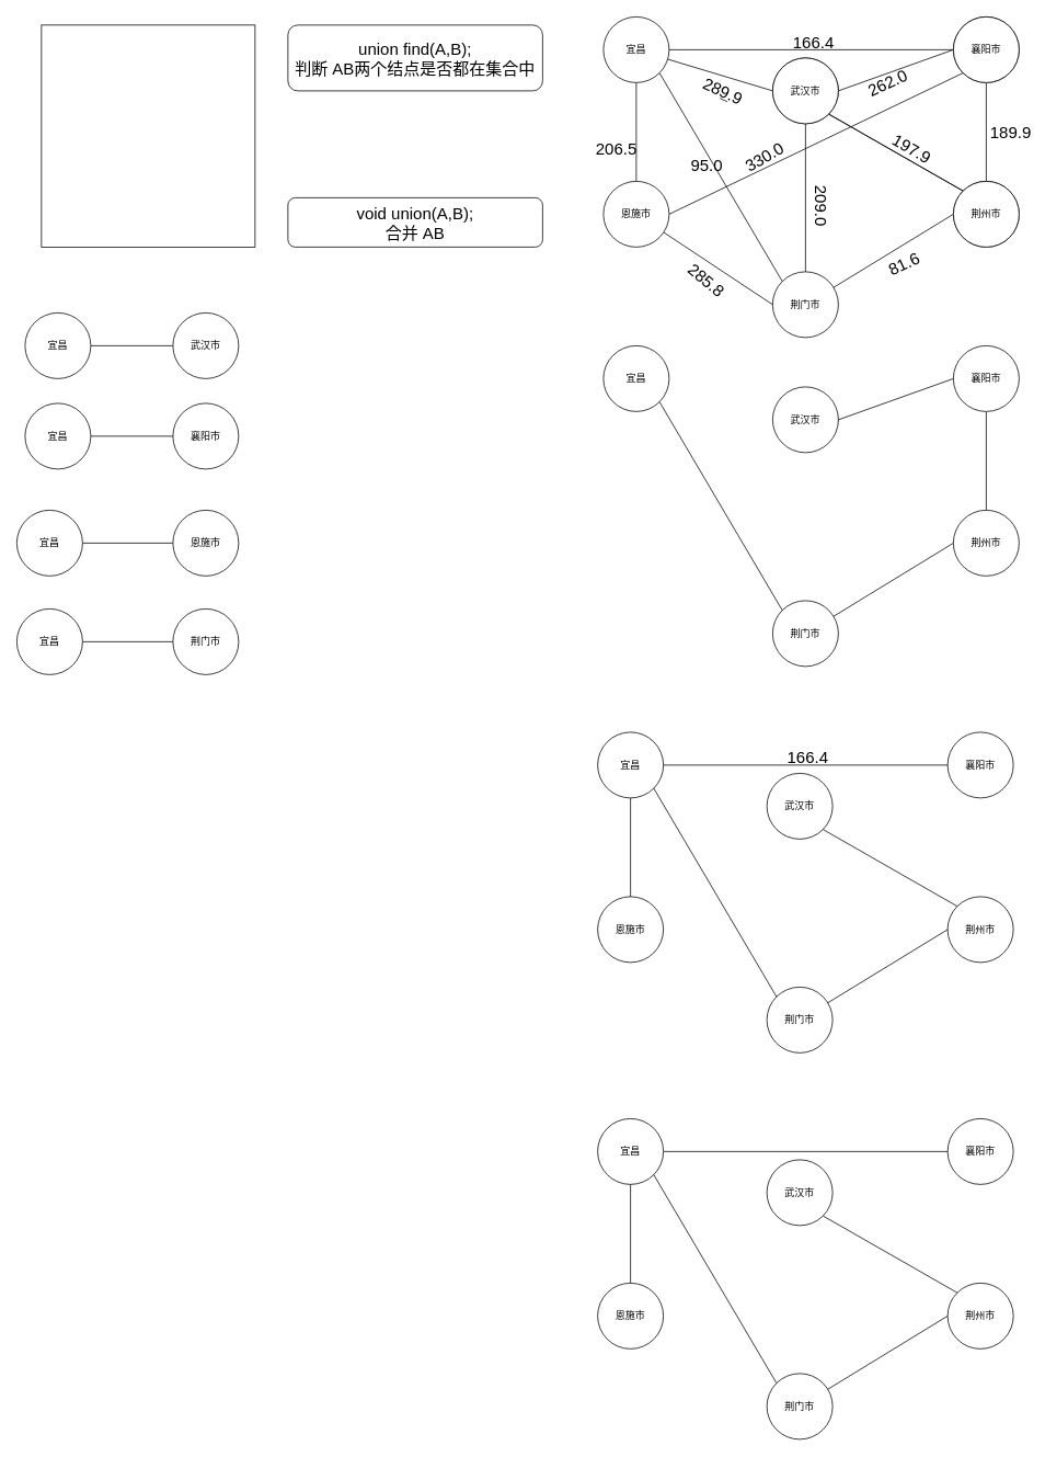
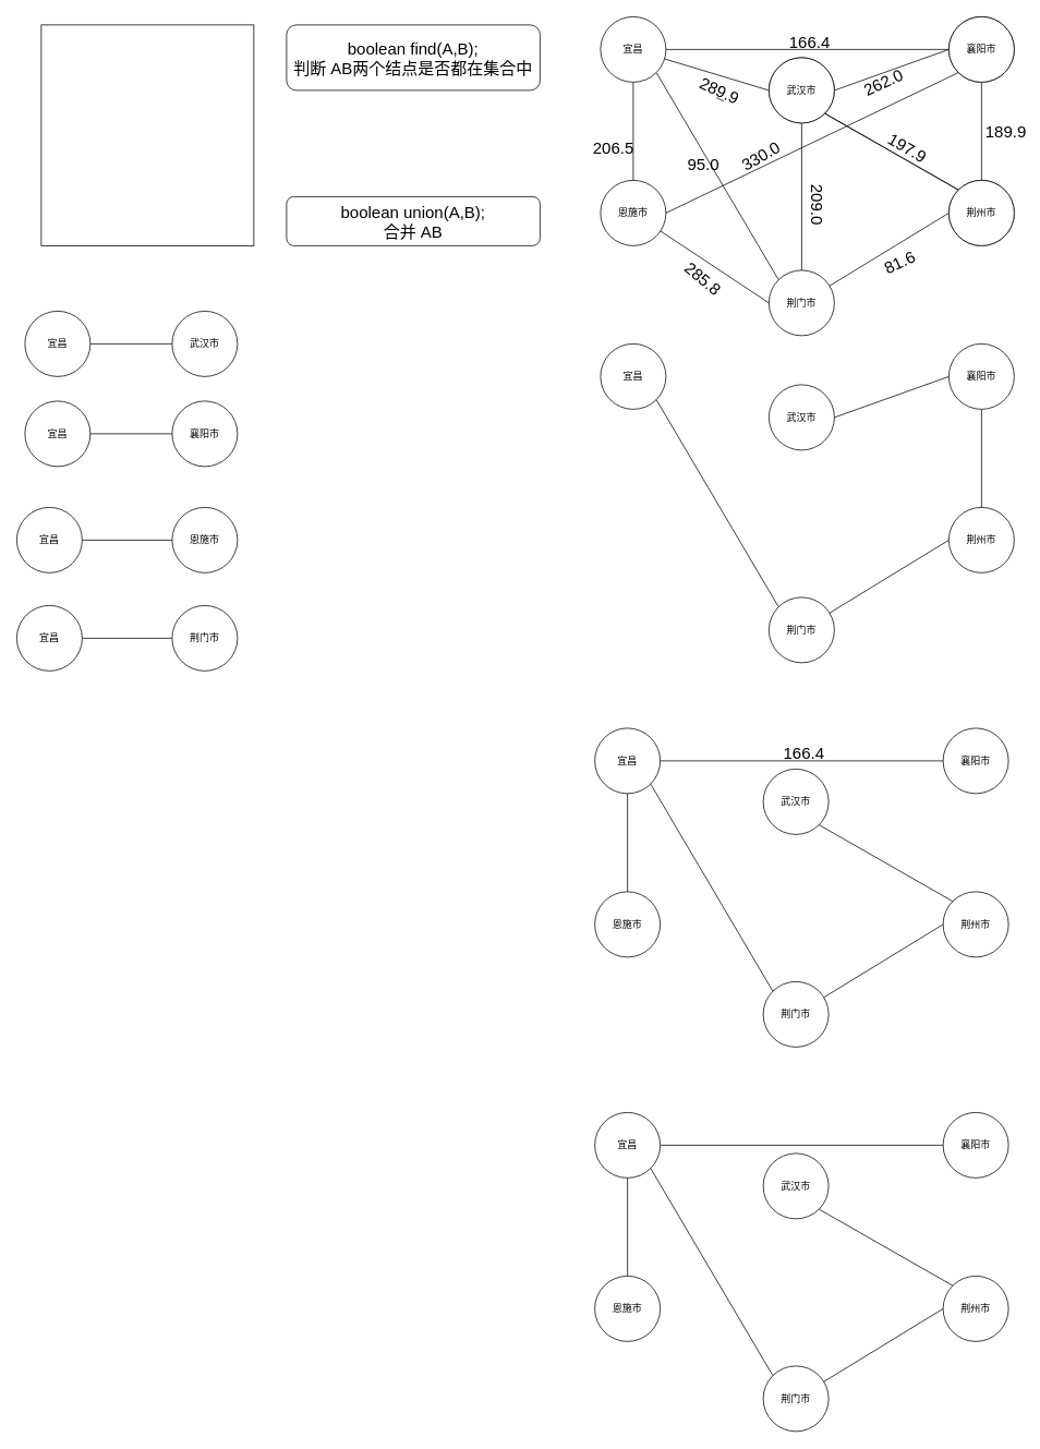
  <mxCell id="0" />
  <mxCell id="1" parent="0" />
  <mxCell id="2" value="" style="rounded=0;whiteSpace=wrap;html=1;" vertex="1" parent="1"><mxGeometry x="50" y="30" width="260" height="270" as="geometry" /></mxCell>
  <mxCell id="3" style="rounded=0;orthogonalLoop=1;jettySize=auto;html=1;entryX=0;entryY=0.5;entryDx=0;entryDy=0;endArrow=none;endFill=0;exitX=1;exitY=0.5;exitDx=0;exitDy=0;" edge="1" parent="1" source="5" target="8"><mxGeometry relative="1" as="geometry" /></mxCell>
  <mxCell id="4" style="rounded=0;orthogonalLoop=1;jettySize=auto;html=1;exitX=1;exitY=1;exitDx=0;exitDy=0;entryX=0;entryY=0;entryDx=0;entryDy=0;endArrow=none;endFill=0;" edge="1" parent="1" source="5" target="11"><mxGeometry relative="1" as="geometry" /></mxCell>
  <mxCell id="5" value="武汉市" style="ellipse;whiteSpace=wrap;html=1;aspect=fixed;" vertex="1" parent="1"><mxGeometry x="940" y="70" width="80" height="80" as="geometry" /></mxCell>
  <mxCell id="6" style="rounded=0;orthogonalLoop=1;jettySize=auto;html=1;endArrow=none;endFill=0;" edge="1" parent="1" source="8" target="11"><mxGeometry relative="1" as="geometry" /></mxCell>
  <mxCell id="7" style="edgeStyle=none;orthogonalLoop=1;jettySize=auto;html=1;exitX=0;exitY=1;exitDx=0;exitDy=0;entryX=1;entryY=0.5;entryDx=0;entryDy=0;endArrow=none;endFill=0;" edge="1" parent="1" source="8" target="10"><mxGeometry relative="1" as="geometry" /></mxCell>
  <mxCell id="8" value="襄阳市" style="ellipse;whiteSpace=wrap;html=1;aspect=fixed;" vertex="1" parent="1"><mxGeometry x="1160" y="20" width="80" height="80" as="geometry" /></mxCell>
  <mxCell id="9" style="rounded=0;orthogonalLoop=1;jettySize=auto;html=1;entryX=0;entryY=0.5;entryDx=0;entryDy=0;endArrow=none;endFill=0;" edge="1" parent="1" source="10" target="14"><mxGeometry relative="1" as="geometry" /></mxCell>
  <mxCell id="10" value="恩施市" style="ellipse;whiteSpace=wrap;html=1;aspect=fixed;" vertex="1" parent="1"><mxGeometry x="734" y="220" width="80" height="80" as="geometry" /></mxCell>
  <mxCell id="11" value="荆州市" style="ellipse;whiteSpace=wrap;html=1;aspect=fixed;" vertex="1" parent="1"><mxGeometry x="1160" y="220" width="80" height="80" as="geometry" /></mxCell>
  <mxCell id="12" style="rounded=0;orthogonalLoop=1;jettySize=auto;html=1;entryX=0;entryY=0.5;entryDx=0;entryDy=0;endArrow=none;endFill=0;" edge="1" parent="1" source="14" target="11"><mxGeometry relative="1" as="geometry" /></mxCell>
  <mxCell id="13" style="edgeStyle=none;orthogonalLoop=1;jettySize=auto;html=1;endArrow=none;endFill=0;" edge="1" parent="1" source="14" target="5"><mxGeometry relative="1" as="geometry" /></mxCell>
  <mxCell id="14" value="荆门市" style="ellipse;whiteSpace=wrap;html=1;aspect=fixed;" vertex="1" parent="1"><mxGeometry x="940" y="330" width="80" height="80" as="geometry" /></mxCell>
  <mxCell id="15" style="rounded=0;orthogonalLoop=1;jettySize=auto;html=1;entryX=0;entryY=0.5;entryDx=0;entryDy=0;endArrow=none;endFill=0;" edge="1" parent="1" source="18" target="5"><mxGeometry relative="1" as="geometry" /></mxCell>
  <mxCell id="16" style="rounded=0;orthogonalLoop=1;jettySize=auto;html=1;endArrow=none;endFill=0;" edge="1" parent="1" source="18" target="10"><mxGeometry relative="1" as="geometry" /></mxCell>
  <mxCell id="17" style="edgeStyle=none;rounded=0;orthogonalLoop=1;jettySize=auto;html=1;exitX=1;exitY=1;exitDx=0;exitDy=0;entryX=0;entryY=0;entryDx=0;entryDy=0;endArrow=none;endFill=0;" edge="1" parent="1" source="18" target="14"><mxGeometry relative="1" as="geometry" /></mxCell>
  <mxCell id="18" value="宜昌" style="ellipse;whiteSpace=wrap;html=1;aspect=fixed;" vertex="1" parent="1"><mxGeometry x="734" y="20" width="80" height="80" as="geometry" /></mxCell>
- <mxCell id="19" value="union find(A,B);&lt;br&gt;判断 AB两个结点是否都在集合中" style="rounded=1;whiteSpace=wrap;html=1;fontSize=20;" vertex="1" parent="1"><mxGeometry x="350" y="30" width="310" height="80" as="geometry" /></mxCell>
- <mxCell id="20" value="void union(A,B);&lt;br&gt;合并 AB" style="rounded=1;whiteSpace=wrap;html=1;fontSize=20;" vertex="1" parent="1"><mxGeometry x="350" y="240" width="310" height="60" as="geometry" /></mxCell>
+ <mxCell id="19" value="boolean find(A,B);&lt;br&gt;判断 AB两个结点是否都在集合中" style="rounded=1;whiteSpace=wrap;html=1;fontSize=20;" vertex="1" parent="1"><mxGeometry x="350" y="30" width="310" height="80" as="geometry" /></mxCell>
+ <mxCell id="20" value="boolean union(A,B);&lt;br&gt;合并 AB" style="rounded=1;whiteSpace=wrap;html=1;fontSize=20;" vertex="1" parent="1"><mxGeometry x="350" y="240" width="310" height="60" as="geometry" /></mxCell>
  <mxCell id="21" value="289.9" style="text;html=1;strokeColor=none;fillColor=none;align=center;verticalAlign=middle;whiteSpace=wrap;rounded=0;fontSize=20;rotation=25;" vertex="1" parent="1"><mxGeometry x="860" y="100" width="40" height="20" as="geometry" /></mxCell>
  <mxCell id="22" style="edgeStyle=none;orthogonalLoop=1;jettySize=auto;html=1;exitX=0.5;exitY=1;exitDx=0;exitDy=0;entryX=0.75;entryY=1;entryDx=0;entryDy=0;fontSize=20;endArrow=none;endFill=0;" edge="1" parent="1" source="21" target="21"><mxGeometry relative="1" as="geometry" /></mxCell>
  <mxCell id="23" value="262.0" style="text;html=1;strokeColor=none;fillColor=none;align=center;verticalAlign=middle;whiteSpace=wrap;rounded=0;fontSize=20;rotation=-25;" vertex="1" parent="1"><mxGeometry x="1060" y="90" width="40" height="20" as="geometry" /></mxCell>
  <mxCell id="24" value="81.6" style="text;html=1;strokeColor=none;fillColor=none;align=center;verticalAlign=middle;whiteSpace=wrap;rounded=0;fontSize=20;rotation=-25;" vertex="1" parent="1"><mxGeometry x="1080" y="310" width="40" height="20" as="geometry" /></mxCell>
  <mxCell id="25" value="189.9" style="text;html=1;strokeColor=none;fillColor=none;align=center;verticalAlign=middle;whiteSpace=wrap;rounded=0;fontSize=20;rotation=0;" vertex="1" parent="1"><mxGeometry x="1210" y="150" width="40" height="20" as="geometry" /></mxCell>
  <mxCell id="26" value="330.0" style="text;html=1;strokeColor=none;fillColor=none;align=center;verticalAlign=middle;whiteSpace=wrap;rounded=0;fontSize=20;rotation=-30;" vertex="1" parent="1"><mxGeometry x="910" y="180" width="40" height="20" as="geometry" /></mxCell>
  <mxCell id="27" value="197.9" style="text;html=1;strokeColor=none;fillColor=none;align=center;verticalAlign=middle;whiteSpace=wrap;rounded=0;fontSize=20;rotation=30;" vertex="1" parent="1"><mxGeometry x="1090" y="170" width="40" height="20" as="geometry" /></mxCell>
  <mxCell id="28" value="206.5" style="text;html=1;strokeColor=none;fillColor=none;align=center;verticalAlign=middle;whiteSpace=wrap;rounded=0;fontSize=20;rotation=0;" vertex="1" parent="1"><mxGeometry x="730" y="170" width="40" height="20" as="geometry" /></mxCell>
  <mxCell id="29" value="285.8" style="text;html=1;strokeColor=none;fillColor=none;align=center;verticalAlign=middle;whiteSpace=wrap;rounded=0;fontSize=20;rotation=40;" vertex="1" parent="1"><mxGeometry x="840" y="330" width="40" height="20" as="geometry" /></mxCell>
  <mxCell id="30" value="209.0" style="text;html=1;strokeColor=none;fillColor=none;align=center;verticalAlign=middle;whiteSpace=wrap;rounded=0;fontSize=20;rotation=90;" vertex="1" parent="1"><mxGeometry x="980" y="240" width="40" height="20" as="geometry" /></mxCell>
  <mxCell id="31" value="" style="group" vertex="1" connectable="0" parent="1"><mxGeometry x="970" y="40" width="270" height="60" as="geometry" /></mxCell>
  <mxCell id="32" value="" style="group" vertex="1" connectable="0" parent="31"><mxGeometry y="-10" width="270" height="70" as="geometry" /></mxCell>
  <mxCell id="33" style="edgeStyle=none;orthogonalLoop=1;jettySize=auto;html=1;endArrow=none;endFill=0;" edge="1" parent="32" source="18" target="8"><mxGeometry relative="1" as="geometry" /></mxCell>
  <mxCell id="34" value="166.4" style="text;html=1;strokeColor=none;fillColor=none;align=center;verticalAlign=middle;whiteSpace=wrap;rounded=0;fontSize=20;rotation=0;" vertex="1" parent="32"><mxGeometry y="10" width="40" height="20" as="geometry" /></mxCell>
  <mxCell id="35" value="襄阳市" style="ellipse;whiteSpace=wrap;html=1;aspect=fixed;" vertex="1" parent="32"><mxGeometry x="190" y="-10" width="80" height="80" as="geometry" /></mxCell>
  <mxCell id="36" value="宜昌" style="ellipse;whiteSpace=wrap;html=1;aspect=fixed;" vertex="1" parent="1"><mxGeometry x="30" y="380" width="80" height="80" as="geometry" /></mxCell>
  <mxCell id="37" style="rounded=0;orthogonalLoop=1;jettySize=auto;html=1;entryX=0;entryY=0.5;entryDx=0;entryDy=0;endArrow=none;endFill=0;" edge="1" source="36" target="38" parent="1"><mxGeometry relative="1" as="geometry" /></mxCell>
  <mxCell id="38" value="武汉市" style="ellipse;whiteSpace=wrap;html=1;aspect=fixed;" vertex="1" parent="1"><mxGeometry x="210" y="380" width="80" height="80" as="geometry" /></mxCell>
  <mxCell id="39" style="edgeStyle=none;orthogonalLoop=1;jettySize=auto;html=1;endArrow=none;endFill=0;" edge="1" source="40" target="41" parent="1"><mxGeometry relative="1" as="geometry" /></mxCell>
  <mxCell id="40" value="宜昌" style="ellipse;whiteSpace=wrap;html=1;aspect=fixed;" vertex="1" parent="1"><mxGeometry x="30" y="490" width="80" height="80" as="geometry" /></mxCell>
  <mxCell id="41" value="襄阳市" style="ellipse;whiteSpace=wrap;html=1;aspect=fixed;" vertex="1" parent="1"><mxGeometry x="210" y="490" width="80" height="80" as="geometry" /></mxCell>
  <mxCell id="42" style="rounded=0;orthogonalLoop=1;jettySize=auto;html=1;endArrow=none;endFill=0;" edge="1" source="43" target="44" parent="1"><mxGeometry relative="1" as="geometry" /></mxCell>
  <mxCell id="43" value="宜昌" style="ellipse;whiteSpace=wrap;html=1;aspect=fixed;" vertex="1" parent="1"><mxGeometry x="20" y="620" width="80" height="80" as="geometry" /></mxCell>
  <mxCell id="44" value="恩施市" style="ellipse;whiteSpace=wrap;html=1;aspect=fixed;" vertex="1" parent="1"><mxGeometry x="210" y="620" width="80" height="80" as="geometry" /></mxCell>
  <mxCell id="45" style="edgeStyle=none;rounded=0;orthogonalLoop=1;jettySize=auto;html=1;exitX=1;exitY=0.5;exitDx=0;exitDy=0;entryX=0;entryY=0.5;entryDx=0;entryDy=0;endArrow=none;endFill=0;" edge="1" source="47" target="46" parent="1"><mxGeometry relative="1" as="geometry" /></mxCell>
  <mxCell id="46" value="荆门市" style="ellipse;whiteSpace=wrap;html=1;aspect=fixed;" vertex="1" parent="1"><mxGeometry x="210" y="740" width="80" height="80" as="geometry" /></mxCell>
  <mxCell id="47" value="宜昌" style="ellipse;whiteSpace=wrap;html=1;aspect=fixed;" vertex="1" parent="1"><mxGeometry x="20" y="740" width="80" height="80" as="geometry" /></mxCell>
  <mxCell id="48" value="95.0" style="text;html=1;strokeColor=none;fillColor=none;align=center;verticalAlign=middle;whiteSpace=wrap;rounded=0;fontSize=20;rotation=0;" vertex="1" parent="1"><mxGeometry x="840" y="190" width="40" height="20" as="geometry" /></mxCell>
  <mxCell id="49" style="edgeStyle=none;rounded=0;orthogonalLoop=1;jettySize=auto;html=1;exitX=1;exitY=1;exitDx=0;exitDy=0;entryX=0;entryY=0;entryDx=0;entryDy=0;endArrow=none;endFill=0;" edge="1" source="50" target="51" parent="1"><mxGeometry relative="1" as="geometry" /></mxCell>
  <mxCell id="50" value="宜昌" style="ellipse;whiteSpace=wrap;html=1;aspect=fixed;" vertex="1" parent="1"><mxGeometry x="734" y="420" width="80" height="80" as="geometry" /></mxCell>
  <mxCell id="51" value="荆门市" style="ellipse;whiteSpace=wrap;html=1;aspect=fixed;" vertex="1" parent="1"><mxGeometry x="940" y="730" width="80" height="80" as="geometry" /></mxCell>
  <mxCell id="52" style="rounded=0;orthogonalLoop=1;jettySize=auto;html=1;entryX=0;entryY=0.5;entryDx=0;entryDy=0;endArrow=none;endFill=0;" edge="1" source="51" target="53" parent="1"><mxGeometry relative="1" as="geometry" /></mxCell>
  <mxCell id="53" value="荆州市" style="ellipse;whiteSpace=wrap;html=1;aspect=fixed;" vertex="1" parent="1"><mxGeometry x="1160" y="620" width="80" height="80" as="geometry" /></mxCell>
  <mxCell id="54" style="rounded=0;orthogonalLoop=1;jettySize=auto;html=1;endArrow=none;endFill=0;" edge="1" source="55" target="53" parent="1"><mxGeometry relative="1" as="geometry" /></mxCell>
  <mxCell id="55" value="襄阳市" style="ellipse;whiteSpace=wrap;html=1;aspect=fixed;" vertex="1" parent="1"><mxGeometry x="1160" y="420" width="80" height="80" as="geometry" /></mxCell>
  <mxCell id="56" value="武汉市" style="ellipse;whiteSpace=wrap;html=1;aspect=fixed;" vertex="1" parent="1"><mxGeometry x="940" y="470" width="80" height="80" as="geometry" /></mxCell>
  <mxCell id="57" style="rounded=0;orthogonalLoop=1;jettySize=auto;html=1;entryX=0;entryY=0.5;entryDx=0;entryDy=0;endArrow=none;endFill=0;exitX=1;exitY=0.5;exitDx=0;exitDy=0;" edge="1" source="56" target="55" parent="1"><mxGeometry relative="1" as="geometry" /></mxCell>
  <mxCell id="58" value="武汉市" style="ellipse;whiteSpace=wrap;html=1;aspect=fixed;" vertex="1" parent="1"><mxGeometry x="940" y="70" width="80" height="80" as="geometry" /></mxCell>
  <mxCell id="59" style="rounded=0;orthogonalLoop=1;jettySize=auto;html=1;exitX=1;exitY=1;exitDx=0;exitDy=0;entryX=0;entryY=0;entryDx=0;entryDy=0;endArrow=none;endFill=0;" edge="1" source="58" target="60" parent="1"><mxGeometry relative="1" as="geometry" /></mxCell>
  <mxCell id="60" value="荆州市" style="ellipse;whiteSpace=wrap;html=1;aspect=fixed;" vertex="1" parent="1"><mxGeometry x="1160" y="220" width="80" height="80" as="geometry" /></mxCell>
  <mxCell id="61" value="武汉市" style="ellipse;whiteSpace=wrap;html=1;aspect=fixed;" vertex="1" parent="1"><mxGeometry x="933" y="940" width="80" height="80" as="geometry" /></mxCell>
  <mxCell id="62" style="rounded=0;orthogonalLoop=1;jettySize=auto;html=1;exitX=1;exitY=1;exitDx=0;exitDy=0;entryX=0;entryY=0;entryDx=0;entryDy=0;endArrow=none;endFill=0;" edge="1" source="61" target="63" parent="1"><mxGeometry relative="1" as="geometry" /></mxCell>
  <mxCell id="63" value="荆州市" style="ellipse;whiteSpace=wrap;html=1;aspect=fixed;" vertex="1" parent="1"><mxGeometry x="1153" y="1090" width="80" height="80" as="geometry" /></mxCell>
  <mxCell id="64" style="rounded=0;orthogonalLoop=1;jettySize=auto;html=1;entryX=0;entryY=0.5;entryDx=0;entryDy=0;endArrow=none;endFill=0;" edge="1" source="65" parent="1"><mxGeometry relative="1" as="geometry"><mxPoint x="1153" y="1130" as="targetPoint" /></mxGeometry></mxCell>
  <mxCell id="65" value="荆门市" style="ellipse;whiteSpace=wrap;html=1;aspect=fixed;" vertex="1" parent="1"><mxGeometry x="933" y="1200" width="80" height="80" as="geometry" /></mxCell>
  <mxCell id="66" style="edgeStyle=none;rounded=0;orthogonalLoop=1;jettySize=auto;html=1;exitX=1;exitY=1;exitDx=0;exitDy=0;entryX=0;entryY=0;entryDx=0;entryDy=0;endArrow=none;endFill=0;" edge="1" source="67" target="65" parent="1"><mxGeometry relative="1" as="geometry" /></mxCell>
  <mxCell id="67" value="宜昌" style="ellipse;whiteSpace=wrap;html=1;aspect=fixed;" vertex="1" parent="1"><mxGeometry x="727" y="890" width="80" height="80" as="geometry" /></mxCell>
  <mxCell id="68" value="" style="group" vertex="1" connectable="0" parent="1"><mxGeometry x="963" y="910" width="40" height="20" as="geometry" /></mxCell>
  <mxCell id="69" value="" style="group" vertex="1" connectable="0" parent="68"><mxGeometry y="-10" width="40" height="20" as="geometry" /></mxCell>
  <mxCell id="70" value="166.4" style="text;html=1;strokeColor=none;fillColor=none;align=center;verticalAlign=middle;whiteSpace=wrap;rounded=0;fontSize=20;rotation=0;" vertex="1" parent="69"><mxGeometry y="10" width="40" height="20" as="geometry" /></mxCell>
  <mxCell id="71" value="襄阳市" style="ellipse;whiteSpace=wrap;html=1;aspect=fixed;" vertex="1" parent="1"><mxGeometry x="1153" y="890" width="80" height="80" as="geometry" /></mxCell>
  <mxCell id="72" style="rounded=0;orthogonalLoop=1;jettySize=auto;html=1;endArrow=none;endFill=0;" edge="1" source="67" target="73" parent="1"><mxGeometry relative="1" as="geometry" /></mxCell>
  <mxCell id="73" value="恩施市" style="ellipse;whiteSpace=wrap;html=1;aspect=fixed;" vertex="1" parent="1"><mxGeometry x="727" y="1090" width="80" height="80" as="geometry" /></mxCell>
  <mxCell id="74" style="edgeStyle=none;orthogonalLoop=1;jettySize=auto;html=1;endArrow=none;endFill=0;" edge="1" parent="1" source="67" target="71"><mxGeometry relative="1" as="geometry" /></mxCell>
  <mxCell id="75" value="襄阳市" style="ellipse;whiteSpace=wrap;html=1;aspect=fixed;" vertex="1" parent="1"><mxGeometry x="1153" y="1360" width="80" height="80" as="geometry" /></mxCell>
  <mxCell id="76" style="edgeStyle=none;orthogonalLoop=1;jettySize=auto;html=1;endArrow=none;endFill=0;" edge="1" source="77" parent="1"><mxGeometry relative="1" as="geometry"><mxPoint x="1153" y="1400" as="targetPoint" /></mxGeometry></mxCell>
  <mxCell id="77" value="宜昌" style="ellipse;whiteSpace=wrap;html=1;aspect=fixed;" vertex="1" parent="1"><mxGeometry x="727" y="1360" width="80" height="80" as="geometry" /></mxCell>
  <mxCell id="78" style="edgeStyle=none;rounded=0;orthogonalLoop=1;jettySize=auto;html=1;exitX=1;exitY=1;exitDx=0;exitDy=0;entryX=0;entryY=0;entryDx=0;entryDy=0;endArrow=none;endFill=0;" edge="1" source="77" target="79" parent="1"><mxGeometry relative="1" as="geometry" /></mxCell>
  <mxCell id="79" value="荆门市" style="ellipse;whiteSpace=wrap;html=1;aspect=fixed;" vertex="1" parent="1"><mxGeometry x="933" y="1670" width="80" height="80" as="geometry" /></mxCell>
  <mxCell id="80" style="rounded=0;orthogonalLoop=1;jettySize=auto;html=1;entryX=0;entryY=0.5;entryDx=0;entryDy=0;endArrow=none;endFill=0;" edge="1" source="79" parent="1"><mxGeometry relative="1" as="geometry"><mxPoint x="1153" y="1600" as="targetPoint" /></mxGeometry></mxCell>
  <mxCell id="81" value="荆州市" style="ellipse;whiteSpace=wrap;html=1;aspect=fixed;" vertex="1" parent="1"><mxGeometry x="1153" y="1560" width="80" height="80" as="geometry" /></mxCell>
  <mxCell id="82" style="rounded=0;orthogonalLoop=1;jettySize=auto;html=1;exitX=1;exitY=1;exitDx=0;exitDy=0;entryX=0;entryY=0;entryDx=0;entryDy=0;endArrow=none;endFill=0;" edge="1" source="83" target="81" parent="1"><mxGeometry relative="1" as="geometry" /></mxCell>
  <mxCell id="83" value="武汉市" style="ellipse;whiteSpace=wrap;html=1;aspect=fixed;" vertex="1" parent="1"><mxGeometry x="933" y="1410" width="80" height="80" as="geometry" /></mxCell>
  <mxCell id="84" value="恩施市" style="ellipse;whiteSpace=wrap;html=1;aspect=fixed;" vertex="1" parent="1"><mxGeometry x="727" y="1560" width="80" height="80" as="geometry" /></mxCell>
  <mxCell id="85" style="rounded=0;orthogonalLoop=1;jettySize=auto;html=1;endArrow=none;endFill=0;" edge="1" source="77" target="84" parent="1"><mxGeometry relative="1" as="geometry" /></mxCell>
